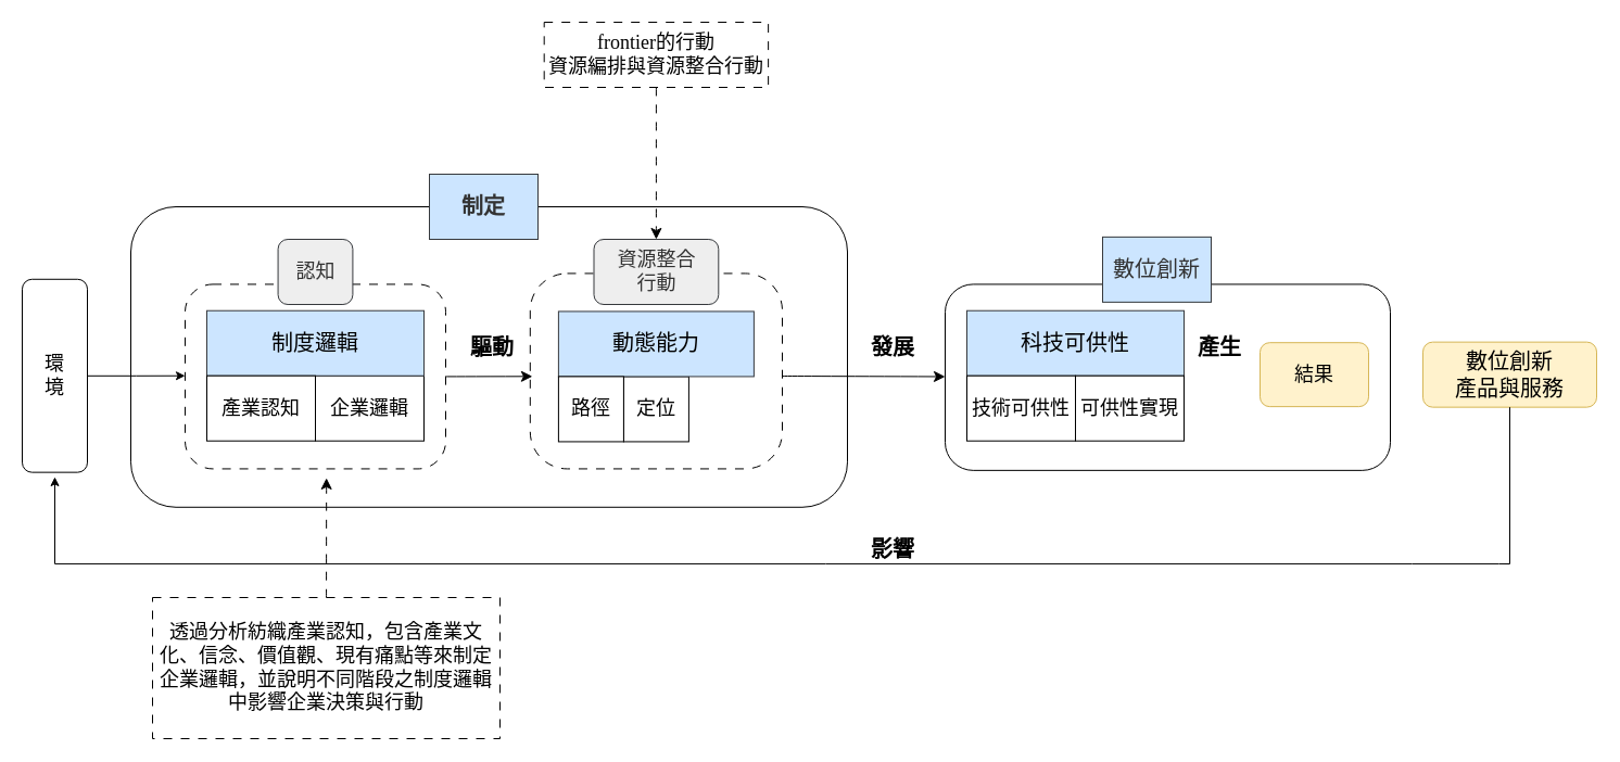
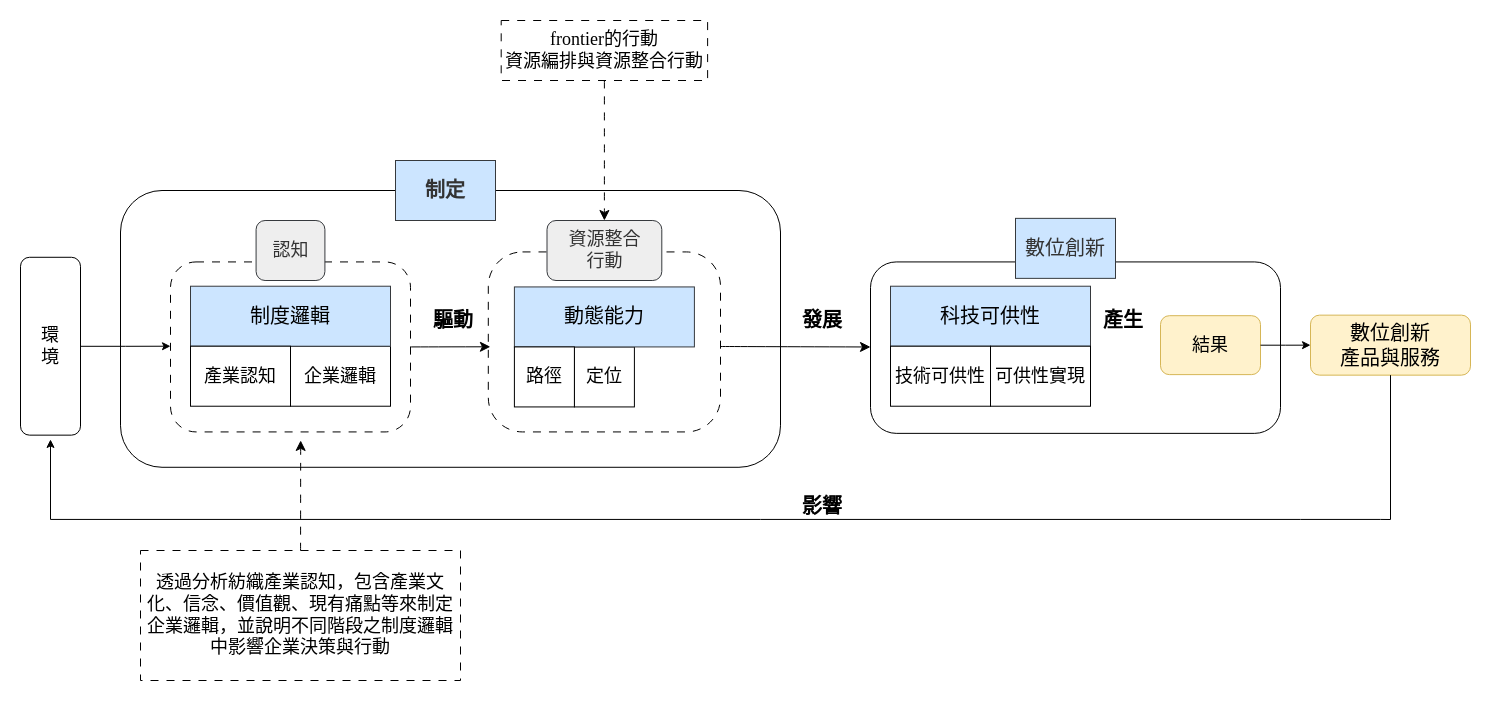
  <mxCell id="0" />
  <mxCell id="1" parent="0" />
  <mxCell id="2" value="&lt;font face=&quot;標楷體&quot; style=&quot;font-size: 18px;&quot;&gt;環&lt;/font&gt;&lt;div&gt;&lt;font face=&quot;標楷體&quot; style=&quot;font-size: 18px;&quot;&gt;境&lt;/font&gt;&lt;/div&gt;" style="rounded=1;whiteSpace=wrap;html=1;movable=1;resizable=1;rotatable=1;deletable=1;editable=1;locked=0;connectable=1;" parent="1" vertex="1"><mxGeometry x="20" y="256.79" width="60" height="177.86" as="geometry" /></mxCell>
  <mxCell id="3" value="" style="rounded=1;whiteSpace=wrap;html=1;movable=1;resizable=1;rotatable=1;deletable=1;editable=1;locked=0;connectable=1;strokeWidth=1;fontFamily=標楷體;fontSize=18;fontStyle=0;strokeColor=default;gradientColor=none;" parent="1" vertex="1"><mxGeometry x="870" y="261.43" width="410" height="171.43" as="geometry" /></mxCell>
  <mxCell id="4" value="" style="rounded=1;whiteSpace=wrap;html=1;movable=1;resizable=1;rotatable=1;deletable=1;editable=1;locked=0;connectable=1;strokeWidth=1;fontFamily=標楷體;fontSize=18;fontStyle=0" parent="1" vertex="1"><mxGeometry x="120" y="190" width="660" height="276.79" as="geometry" /></mxCell>
  <mxCell id="5" value="&lt;font style=&quot;font-size: 20px;&quot; color=&quot;#333333&quot;&gt;&lt;span&gt;&lt;b&gt;制定&lt;/b&gt;&lt;/span&gt;&lt;/font&gt;" style="rounded=0;whiteSpace=wrap;html=1;strokeColor=#36393d;fillColor=#cce5ff;fontFamily=標楷體;fontSize=18;fontStyle=0;align=center;verticalAlign=middle;" parent="1" vertex="1"><mxGeometry x="395" y="160" width="100" height="60" as="geometry" /></mxCell>
  <mxCell id="6" value="&lt;font style=&quot;font-size: 20px;&quot; face=&quot;標楷體&quot;&gt;&lt;b style=&quot;&quot;&gt;驅&lt;/b&gt;&lt;/font&gt;&lt;b style=&quot;font-size: 20px; font-family: 標楷體; background-color: transparent; color: light-dark(rgb(0, 0, 0), rgb(255, 255, 255));&quot;&gt;動&lt;/b&gt;" style="text;html=1;align=center;verticalAlign=middle;whiteSpace=wrap;rounded=0;fontFamily=Helvetica;fontSize=12;fontColor=default;" parent="1" vertex="1"><mxGeometry x="425.623" y="303.995" width="54.375" height="30" as="geometry" /></mxCell>
  <mxCell id="7" value="&lt;font style=&quot;font-size: 20px;&quot; face=&quot;標楷體&quot;&gt;&lt;b style=&quot;&quot;&gt;發&lt;/b&gt;&lt;/font&gt;&lt;b style=&quot;font-size: 20px; font-family: 標楷體; background-color: transparent; color: light-dark(rgb(0, 0, 0), rgb(255, 255, 255));&quot;&gt;展&lt;/b&gt;" style="text;html=1;align=center;verticalAlign=middle;whiteSpace=wrap;rounded=0;" parent="1" vertex="1"><mxGeometry x="795.003" y="303.995" width="54.375" height="30" as="geometry" /></mxCell>
  <mxCell id="8" value="&lt;font style=&quot;font-size: 20px;&quot; color=&quot;#333333&quot;&gt;數位創新&lt;/font&gt;" style="rounded=0;whiteSpace=wrap;html=1;strokeColor=#36393d;fillColor=#cce5ff;fontFamily=標楷體;fontSize=18;fontStyle=0;align=center;verticalAlign=middle;" parent="1" vertex="1"><mxGeometry x="1015.004" y="217.86" width="100" height="60" as="geometry" /></mxCell>
  <mxCell id="9" value="&lt;font style=&quot;font-size: 20px;&quot; face=&quot;標楷體&quot;&gt;&lt;b style=&quot;&quot;&gt;產&lt;/b&gt;&lt;/font&gt;&lt;b style=&quot;font-size: 20px; font-family: 標楷體; background-color: transparent; color: light-dark(rgb(0, 0, 0), rgb(255, 255, 255));&quot;&gt;生&lt;/b&gt;" style="text;html=1;align=center;verticalAlign=middle;whiteSpace=wrap;rounded=0;fontFamily=Helvetica;fontSize=12;fontColor=default;" parent="1" vertex="1"><mxGeometry x="1095.632" y="303.995" width="54.375" height="30" as="geometry" /></mxCell>
  <mxCell id="10" value="結果" style="rounded=1;whiteSpace=wrap;html=1;fontSize=18;fontFamily=標楷體;movable=1;resizable=1;rotatable=1;deletable=1;editable=1;locked=0;connectable=1;fontStyle=0;fillColor=#fff2cc;strokeColor=#d6b656;" parent="1" vertex="1"><mxGeometry x="1160" y="315.185" width="100" height="58.93" as="geometry" /></mxCell>
  <mxCell id="11" value="&lt;font style=&quot;font-size: 20px;&quot;&gt;數位創新&lt;/font&gt;&lt;div&gt;&lt;font style=&quot;font-size: 20px;&quot;&gt;產品與服務&lt;/font&gt;&lt;/div&gt;" style="rounded=1;whiteSpace=wrap;html=1;fontSize=18;fontFamily=標楷體;movable=1;resizable=1;rotatable=1;deletable=1;editable=1;locked=0;connectable=1;fontStyle=0;fillColor=#fff2cc;strokeColor=#d6b656;" parent="1" vertex="1"><mxGeometry x="1310" y="314.65" width="160" height="60" as="geometry" /></mxCell>
  <mxCell id="12" value="&lt;font style=&quot;font-size: 20px;&quot; face=&quot;標楷體&quot;&gt;&lt;b style=&quot;&quot;&gt;影響&lt;/b&gt;&lt;/font&gt;" style="text;html=1;align=center;verticalAlign=middle;whiteSpace=wrap;rounded=0;" parent="1" vertex="1"><mxGeometry x="795" y="490" width="54.38" height="30" as="geometry" /></mxCell>
+ <mxCell id="13" style="edgeStyle=orthogonalEdgeStyle;rounded=0;orthogonalLoop=1;jettySize=auto;html=1;entryX=0;entryY=0.5;entryDx=0;entryDy=0;" parent="1" source="10" target="11" edge="1"><mxGeometry relative="1" as="geometry" /></mxCell>
  <mxCell id="14" value="" style="endArrow=classic;html=1;rounded=0;exitX=0.5;exitY=1;exitDx=0;exitDy=0;" parent="1" source="11" edge="1"><mxGeometry width="50" height="50" relative="1" as="geometry"><mxPoint x="1380" y="378.93" as="sourcePoint" /><mxPoint x="50" y="438.93" as="targetPoint" /><Array as="points"><mxPoint x="1390" y="519" /><mxPoint x="1380" y="518.93" /><mxPoint x="1300" y="518.93" /><mxPoint x="760" y="518.93" /><mxPoint x="50" y="518.93" /></Array></mxGeometry></mxCell>
  <mxCell id="15" style="edgeStyle=orthogonalEdgeStyle;rounded=0;orthogonalLoop=1;jettySize=auto;html=1;" parent="1" source="2" edge="1"><mxGeometry relative="1" as="geometry"><mxPoint x="170" y="345.72" as="targetPoint" /></mxGeometry></mxCell>
  <mxCell id="16" style="edgeStyle=none;curved=1;rounded=0;orthogonalLoop=1;jettySize=auto;html=1;fontSize=12;startSize=8;endSize=8;dashed=1;dashPattern=8 8;entryX=0.5;entryY=0;entryDx=0;entryDy=0;" parent="1" source="17" target="28" edge="1"><mxGeometry relative="1" as="geometry"><mxPoint x="616" y="160" as="targetPoint" /></mxGeometry></mxCell>
  <mxCell id="17" value="&lt;font face=&quot;標楷體&quot; style=&quot;font-size: 18px;&quot;&gt;frontier的行動&lt;/font&gt;&lt;div&gt;&lt;font face=&quot;標楷體&quot;&gt;&lt;span style=&quot;font-size: 18px;&quot;&gt;資源編排與資源整合行動&lt;/span&gt;&lt;/font&gt;&lt;/div&gt;" style="rounded=0;whiteSpace=wrap;html=1;dashed=1;dashPattern=8 8;" parent="1" vertex="1"><mxGeometry x="500.7" y="20" width="206.41" height="60" as="geometry" /></mxCell>
  <mxCell id="18" value="&lt;font face=&quot;標楷體&quot; style=&quot;font-size: 18px;&quot;&gt;透過分析紡織產業認知，包含產業文化、信念、價值觀、現有痛點等來制定企業邏輯，並說明不同階段之&lt;/font&gt;&lt;span style=&quot;font-size: 18px; font-family: 標楷體; background-color: transparent; color: light-dark(rgb(0, 0, 0), rgb(255, 255, 255));&quot;&gt;制度邏輯中影響企業決策與行動&lt;/span&gt;" style="rounded=0;whiteSpace=wrap;html=1;dashed=1;dashPattern=8 8;" parent="1" vertex="1"><mxGeometry x="140" y="550" width="320" height="130" as="geometry" /></mxCell>
  <mxCell id="19" value="" style="rounded=1;whiteSpace=wrap;html=1;movable=1;resizable=1;rotatable=1;deletable=1;editable=1;locked=0;connectable=1;strokeWidth=1;dashed=1;dashPattern=8 8;fontFamily=標楷體;fontSize=18;fontStyle=0" parent="1" vertex="1"><mxGeometry x="170" y="261.43" width="240" height="170" as="geometry" /></mxCell>
  <mxCell id="20" value="&lt;font color=&quot;#333333&quot;&gt;&lt;span&gt;認知&lt;/span&gt;&lt;/font&gt;" style="rounded=1;whiteSpace=wrap;html=1;strokeColor=#36393d;fillColor=#eeeeee;fontFamily=標楷體;fontSize=18;fontStyle=0" parent="1" vertex="1"><mxGeometry x="255.582" y="220" width="68.83" height="60" as="geometry" /></mxCell>
  <mxCell id="21" value="" style="group;movable=1;resizable=1;rotatable=1;deletable=1;editable=1;locked=0;connectable=1;" parent="1" vertex="1" connectable="0"><mxGeometry x="189.997" y="285.72" width="200.0" height="120" as="geometry" /></mxCell>
  <mxCell id="22" value="企業邏輯" style="rounded=0;whiteSpace=wrap;html=1;movable=1;resizable=1;rotatable=1;deletable=1;editable=1;locked=0;connectable=1;fontFamily=標楷體;fontSize=18;fontStyle=0" parent="21" vertex="1"><mxGeometry x="100.0" y="60" width="100" height="60" as="geometry" /></mxCell>
  <mxCell id="23" value="" style="group" parent="21" vertex="1" connectable="0"><mxGeometry width="200.0" height="120" as="geometry" /></mxCell>
  <mxCell id="24" value="&lt;span&gt;&lt;font style=&quot;font-size: 20px;&quot;&gt;制度邏輯&lt;/font&gt;&lt;/span&gt;" style="rounded=0;whiteSpace=wrap;html=1;fontSize=18;fontFamily=標楷體;movable=1;resizable=1;rotatable=1;deletable=1;editable=1;locked=0;connectable=1;fillColor=#cce5ff;strokeColor=#36393d;fontStyle=0;align=center;verticalAlign=middle;" parent="23" vertex="1"><mxGeometry width="200" height="60" as="geometry" /></mxCell>
  <mxCell id="25" value="產業認知" style="rounded=0;whiteSpace=wrap;html=1;movable=1;resizable=1;rotatable=1;deletable=1;editable=1;locked=0;connectable=1;fontFamily=標楷體;fontSize=18;fontStyle=0" parent="23" vertex="1"><mxGeometry y="60" width="100" height="60" as="geometry" /></mxCell>
  <mxCell id="26" style="edgeStyle=none;curved=1;rounded=0;orthogonalLoop=1;jettySize=auto;html=1;fontSize=12;startSize=8;endSize=8;" parent="1" target="3" edge="1"><mxGeometry relative="1" as="geometry"><mxPoint x="720" y="346" as="sourcePoint" /><Array as="points" /></mxGeometry></mxCell>
  <mxCell id="27" value="" style="rounded=1;whiteSpace=wrap;html=1;movable=1;resizable=1;rotatable=1;deletable=1;editable=1;locked=0;connectable=1;strokeWidth=1;dashed=1;dashPattern=8 8;fontFamily=標楷體;fontSize=18;fontStyle=0;arcSize=19;" parent="1" vertex="1"><mxGeometry x="487.809" y="251.43" width="232.19" height="180" as="geometry" /></mxCell>
  <mxCell id="28" value="&lt;font color=&quot;#333333&quot;&gt;&lt;span&gt;資源整合&lt;/span&gt;&lt;/font&gt;&lt;div&gt;&lt;font color=&quot;#333333&quot;&gt;&lt;span&gt;行動&lt;/span&gt;&lt;/font&gt;&lt;/div&gt;" style="rounded=1;whiteSpace=wrap;html=1;strokeColor=#36393d;fillColor=#eeeeee;fontFamily=標楷體;fontSize=18;fontStyle=0" parent="1" vertex="1"><mxGeometry x="546.51" y="220" width="114.79" height="60" as="geometry" /></mxCell>
  <mxCell id="29" value="" style="group;movable=1;resizable=1;rotatable=1;deletable=1;editable=1;locked=0;connectable=1;" parent="1" vertex="1" connectable="0"><mxGeometry x="513.904" y="286.43" width="180" height="120" as="geometry" /></mxCell>
  <mxCell id="30" value="" style="group" parent="29" vertex="1" connectable="0"><mxGeometry width="180" height="120" as="geometry" /></mxCell>
  <mxCell id="31" value="定位" style="rounded=0;whiteSpace=wrap;html=1;movable=1;resizable=1;rotatable=1;deletable=1;editable=1;locked=0;connectable=1;fontFamily=標楷體;fontSize=18;fontStyle=0" parent="30" vertex="1"><mxGeometry x="59.996" y="60" width="60" height="60" as="geometry" /></mxCell>
  <mxCell id="32" value="&lt;span&gt;&lt;font style=&quot;font-size: 20px;&quot;&gt;動態能力&lt;/font&gt;&lt;/span&gt;" style="rounded=0;whiteSpace=wrap;html=1;fontSize=18;fontFamily=標楷體;movable=1;resizable=1;rotatable=1;deletable=1;editable=1;locked=0;connectable=1;fillColor=#cce5ff;strokeColor=#36393d;fontStyle=0" parent="30" vertex="1"><mxGeometry width="180" height="60" as="geometry" /></mxCell>
  <mxCell id="33" value="路徑" style="rounded=0;whiteSpace=wrap;html=1;movable=1;resizable=1;rotatable=1;deletable=1;editable=1;locked=0;connectable=1;fontFamily=標楷體;fontSize=18;fontStyle=0" parent="30" vertex="1"><mxGeometry y="60" width="60" height="60" as="geometry" /></mxCell>
  <mxCell id="34" value="" style="group;movable=1;resizable=1;rotatable=1;deletable=1;editable=1;locked=0;connectable=1;" parent="1" vertex="1" connectable="0"><mxGeometry x="890" y="285.72" width="200" height="120" as="geometry" /></mxCell>
  <mxCell id="35" value="" style="group;movable=1;resizable=1;rotatable=1;deletable=1;editable=1;locked=0;connectable=1;" parent="34" vertex="1" connectable="0"><mxGeometry width="200" height="120" as="geometry" /></mxCell>
  <mxCell id="36" value="&lt;span&gt;&lt;font style=&quot;font-size: 20px;&quot;&gt;科技可供性&lt;/font&gt;&lt;/span&gt;" style="rounded=0;whiteSpace=wrap;html=1;fontSize=18;fontFamily=標楷體;movable=1;resizable=1;rotatable=1;deletable=1;editable=1;locked=0;connectable=1;fillColor=#cce5ff;strokeColor=#36393d;fontStyle=0" parent="35" vertex="1"><mxGeometry width="200" height="60" as="geometry" /></mxCell>
  <mxCell id="37" value="&lt;font&gt;&lt;span&gt;&lt;span&gt;可供性實現&lt;/span&gt;&lt;/span&gt;&lt;/font&gt;" style="rounded=0;whiteSpace=wrap;html=1;movable=1;resizable=1;rotatable=1;deletable=1;editable=1;locked=0;connectable=1;fontFamily=標楷體;fontSize=18;fontStyle=0" parent="35" vertex="1"><mxGeometry x="100" y="60" width="100" height="60" as="geometry" /></mxCell>
  <mxCell id="38" value="&lt;font&gt;&lt;span&gt;技術可供性&lt;/span&gt;&lt;/font&gt;" style="rounded=0;whiteSpace=wrap;html=1;movable=1;resizable=1;rotatable=1;deletable=1;editable=1;locked=0;connectable=1;fontFamily=標楷體;fontSize=18;fontStyle=0" parent="35" vertex="1"><mxGeometry y="60" width="100" height="60" as="geometry" /></mxCell>
  <mxCell id="39" style="edgeStyle=none;curved=1;rounded=0;orthogonalLoop=1;jettySize=auto;html=1;exitX=1;exitY=0.5;exitDx=0;exitDy=0;entryX=0.009;entryY=0.527;entryDx=0;entryDy=0;entryPerimeter=0;fontSize=12;startSize=8;endSize=8;" parent="1" source="19" target="27" edge="1"><mxGeometry relative="1" as="geometry" /></mxCell>
  <mxCell id="40" style="edgeStyle=none;curved=1;rounded=0;orthogonalLoop=1;jettySize=auto;html=1;entryX=0.273;entryY=0.903;entryDx=0;entryDy=0;entryPerimeter=0;fontSize=12;startSize=8;endSize=8;dashed=1;dashPattern=8 8;" parent="1" source="18" target="4" edge="1"><mxGeometry relative="1" as="geometry" /></mxCell>
